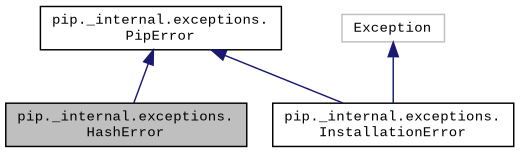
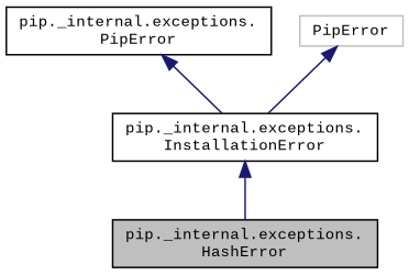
  digraph {
    fontname="Liberation Mono"
    node [color=black fillcolor=white fontname="Liberation Mono" fontsize=10 shape=record style=filled]
    edge [color=midnightblue dir=back fontname="Liberation Mono" fontsize=10 labelfontname=Helvetica labelfontsize=10 style=solid]
    n1 [fillcolor=grey75 fontcolor=black height=0.2 label="pip._internal.exceptions.\lHashError" width=0.4]
    n2 [height=0.2 label="pip._internal.exceptions.\lInstallationError" width=0.4]
    n3 [height=0.2 label="pip._internal.exceptions.\lPipError" width=0.4]
-   n4 [color=grey75 height=0.2 label=Exception width=0.4]
-   n3 -> n1
+   n4 [color=grey75 height=0.2 label=PipError width=0.4]
+   n2 -> n1
    n3 -> n2
    n4 -> n2
  }
